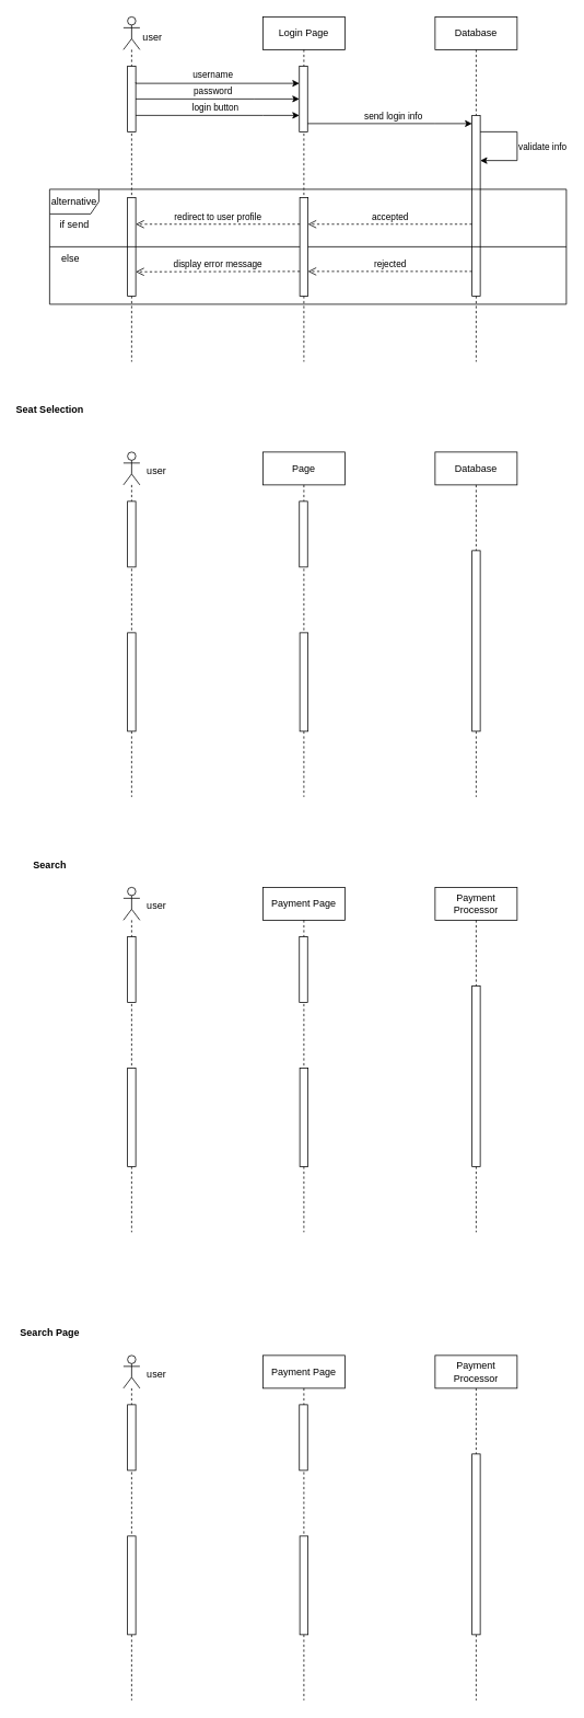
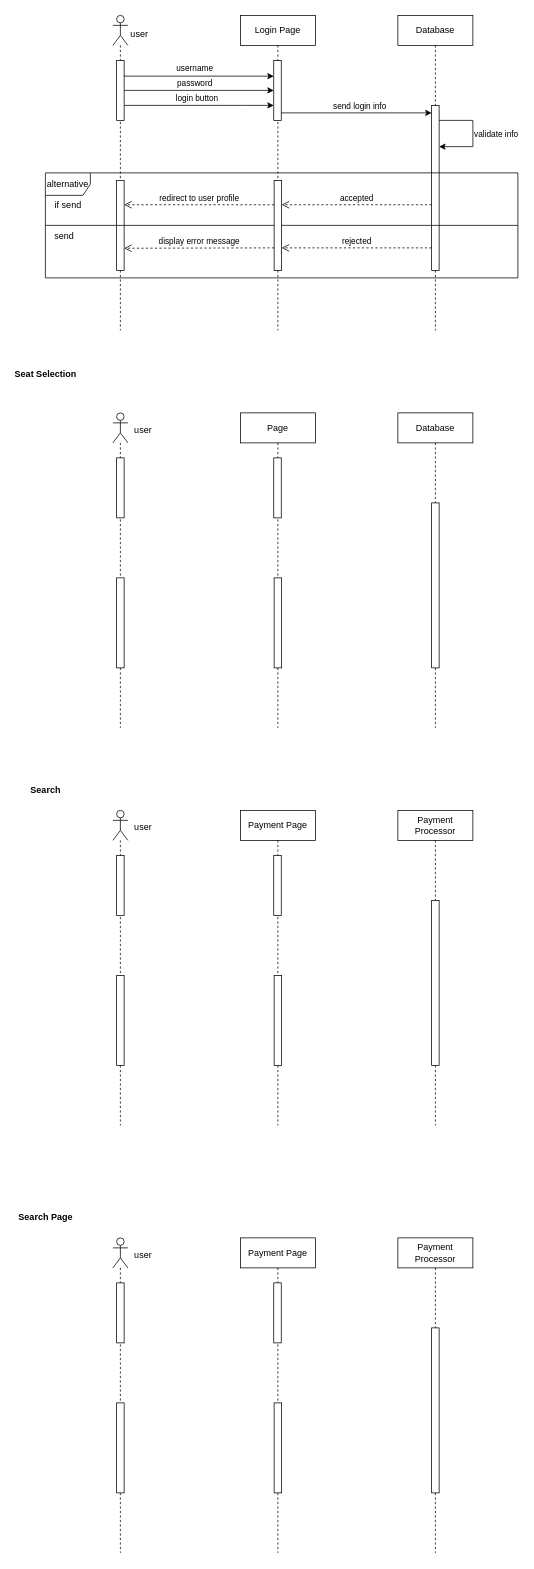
  <mxCell id="0" />
  <mxCell id="1" parent="0" />
  <mxCell id="2" value="Login Page" style="shape=umlLifeline;perimeter=lifelinePerimeter;whiteSpace=wrap;html=1;container=1;dropTarget=0;collapsible=0;recursiveResize=0;outlineConnect=0;portConstraint=eastwest;newEdgeStyle={&quot;curved&quot;:0,&quot;rounded&quot;:0};" vertex="1" parent="1"><mxGeometry x="320" y="20" width="100" height="420" as="geometry" /></mxCell>
  <mxCell id="3" value="" style="html=1;points=[[0,0,0,0,5],[0,1,0,0,-5],[1,0,0,0,5],[1,1,0,0,-5]];perimeter=orthogonalPerimeter;outlineConnect=0;targetShapes=umlLifeline;portConstraint=eastwest;newEdgeStyle={&quot;curved&quot;:0,&quot;rounded&quot;:0};" vertex="1" parent="2"><mxGeometry x="44.5" y="60" width="10" height="80" as="geometry" /></mxCell>
  <mxCell id="4" value="" style="shape=umlLifeline;perimeter=lifelinePerimeter;whiteSpace=wrap;html=1;container=1;dropTarget=0;collapsible=0;recursiveResize=0;outlineConnect=0;portConstraint=eastwest;newEdgeStyle={&quot;curved&quot;:0,&quot;rounded&quot;:0};participant=umlActor;" vertex="1" parent="1"><mxGeometry x="150" y="20" width="20" height="420" as="geometry" /></mxCell>
  <mxCell id="5" value="" style="html=1;points=[[0,0,0,0,5],[0,1,0,0,-5],[1,0,0,0,5],[1,1,0,0,-5]];perimeter=orthogonalPerimeter;outlineConnect=0;targetShapes=umlLifeline;portConstraint=eastwest;newEdgeStyle={&quot;curved&quot;:0,&quot;rounded&quot;:0};" vertex="1" parent="4"><mxGeometry x="5" y="60" width="10" height="80" as="geometry" /></mxCell>
  <mxCell id="6" value="" style="html=1;points=[[0,0,0,0,5],[0,1,0,0,-5],[1,0,0,0,5],[1,1,0,0,-5]];perimeter=orthogonalPerimeter;outlineConnect=0;targetShapes=umlLifeline;portConstraint=eastwest;newEdgeStyle={&quot;curved&quot;:0,&quot;rounded&quot;:0};" vertex="1" parent="4"><mxGeometry x="5" y="220" width="10" height="120" as="geometry" /></mxCell>
  <mxCell id="7" value="Database" style="shape=umlLifeline;perimeter=lifelinePerimeter;whiteSpace=wrap;html=1;container=1;dropTarget=0;collapsible=0;recursiveResize=0;outlineConnect=0;portConstraint=eastwest;newEdgeStyle={&quot;curved&quot;:0,&quot;rounded&quot;:0};" vertex="1" parent="1"><mxGeometry x="530" y="20" width="100" height="420" as="geometry" /></mxCell>
  <mxCell id="8" value="" style="html=1;points=[[0,0,0,0,5],[0,1,0,0,-5],[1,0,0,0,5],[1,1,0,0,-5]];perimeter=orthogonalPerimeter;outlineConnect=0;targetShapes=umlLifeline;portConstraint=eastwest;newEdgeStyle={&quot;curved&quot;:0,&quot;rounded&quot;:0};" vertex="1" parent="7"><mxGeometry x="45" y="120" width="10" height="220" as="geometry" /></mxCell>
  <mxCell id="9" style="edgeStyle=orthogonalEdgeStyle;rounded=0;orthogonalLoop=1;jettySize=auto;html=1;curved=0;exitX=1;exitY=0;exitDx=0;exitDy=5;exitPerimeter=0;" edge="1" parent="7"><mxGeometry relative="1" as="geometry"><mxPoint x="55" y="140" as="sourcePoint" /><mxPoint x="55" y="175" as="targetPoint" /><Array as="points"><mxPoint x="100" y="140" /><mxPoint x="100" y="175" /></Array></mxGeometry></mxCell>
  <mxCell id="10" value="validate info" style="edgeLabel;html=1;align=center;verticalAlign=middle;resizable=0;points=[];" vertex="1" connectable="0" parent="9"><mxGeometry y="1" relative="1" as="geometry"><mxPoint x="29" y="-1" as="offset" /></mxGeometry></mxCell>
  <mxCell id="11" style="edgeStyle=orthogonalEdgeStyle;rounded=0;orthogonalLoop=1;jettySize=auto;html=1;curved=0;" edge="1" parent="1" target="3"><mxGeometry relative="1" as="geometry"><mxPoint x="165" y="100" as="sourcePoint" /><mxPoint x="340" y="100" as="targetPoint" /><Array as="points"><mxPoint x="165" y="101" /></Array></mxGeometry></mxCell>
  <mxCell id="12" value="username" style="edgeLabel;html=1;align=center;verticalAlign=middle;resizable=0;points=[];" vertex="1" connectable="0" parent="11"><mxGeometry x="-0.296" y="-1" relative="1" as="geometry"><mxPoint x="23" y="-12" as="offset" /></mxGeometry></mxCell>
  <mxCell id="13" style="edgeStyle=orthogonalEdgeStyle;rounded=0;orthogonalLoop=1;jettySize=auto;html=1;curved=0;" edge="1" parent="1" target="3"><mxGeometry relative="1" as="geometry"><mxPoint x="165" y="120" as="sourcePoint" /><mxPoint x="369.5" y="120" as="targetPoint" /><Array as="points"><mxPoint x="310" y="120" /><mxPoint x="310" y="120" /></Array></mxGeometry></mxCell>
  <mxCell id="14" value="password" style="edgeLabel;html=1;align=center;verticalAlign=middle;resizable=0;points=[];" vertex="1" connectable="0" parent="13"><mxGeometry x="-0.1" y="2" relative="1" as="geometry"><mxPoint x="3" y="-8" as="offset" /></mxGeometry></mxCell>
  <mxCell id="15" style="edgeStyle=orthogonalEdgeStyle;rounded=0;orthogonalLoop=1;jettySize=auto;html=1;curved=0;" edge="1" parent="1" target="3"><mxGeometry relative="1" as="geometry"><mxPoint x="165" y="140" as="sourcePoint" /><mxPoint x="300" y="150" as="targetPoint" /><Array as="points"><mxPoint x="320" y="140" /><mxPoint x="320" y="140" /></Array></mxGeometry></mxCell>
  <mxCell id="16" value="login button" style="edgeLabel;html=1;align=center;verticalAlign=middle;resizable=0;points=[];" vertex="1" connectable="0" parent="15"><mxGeometry x="-0.042" relative="1" as="geometry"><mxPoint y="-11" as="offset" /></mxGeometry></mxCell>
  <mxCell id="17" style="edgeStyle=orthogonalEdgeStyle;rounded=0;orthogonalLoop=1;jettySize=auto;html=1;curved=0;" edge="1" parent="1" target="8"><mxGeometry relative="1" as="geometry"><mxPoint x="374.5" y="150" as="sourcePoint" /><mxPoint x="570" y="150" as="targetPoint" /><Array as="points"><mxPoint x="530" y="150" /><mxPoint x="530" y="150" /></Array></mxGeometry></mxCell>
  <mxCell id="18" value="send login info" style="edgeLabel;html=1;align=center;verticalAlign=middle;resizable=0;points=[];" vertex="1" connectable="0" parent="17"><mxGeometry x="-0.176" y="1" relative="1" as="geometry"><mxPoint x="21" y="-9" as="offset" /></mxGeometry></mxCell>
  <mxCell id="19" value="alternative" style="shape=umlFrame;whiteSpace=wrap;html=1;pointerEvents=0;" vertex="1" parent="1"><mxGeometry x="60" y="230" width="630" height="140" as="geometry" /></mxCell>
  <mxCell id="20" value="" style="line;strokeWidth=1;fillColor=none;align=left;verticalAlign=middle;spacingTop=-1;spacingLeft=3;spacingRight=3;rotatable=0;labelPosition=right;points=[];portConstraint=eastwest;strokeColor=inherit;" vertex="1" parent="1"><mxGeometry x="60" y="296" width="630" height="8" as="geometry" /></mxCell>
  <mxCell id="21" value="if send" style="text;html=1;align=center;verticalAlign=middle;resizable=0;points=[];autosize=1;strokeColor=none;fillColor=none;" vertex="1" parent="1"><mxGeometry x="60" y="258" width="60" height="30" as="geometry" /></mxCell>
- <mxCell id="22" value="else" style="text;html=1;align=center;verticalAlign=middle;resizable=0;points=[];autosize=1;strokeColor=none;fillColor=none;" vertex="1" parent="1"><mxGeometry x="60" y="300" width="50" height="30" as="geometry" /></mxCell>
+ <mxCell id="22" value="send" style="text;html=1;align=center;verticalAlign=middle;resizable=0;points=[];autosize=1;strokeColor=none;fillColor=none;" vertex="1" parent="1"><mxGeometry x="60" y="300" width="50" height="30" as="geometry" /></mxCell>
  <mxCell id="23" value="" style="html=1;points=[[0,0,0,0,5],[0,1,0,0,-5],[1,0,0,0,5],[1,1,0,0,-5]];perimeter=orthogonalPerimeter;outlineConnect=0;targetShapes=umlLifeline;portConstraint=eastwest;newEdgeStyle={&quot;curved&quot;:0,&quot;rounded&quot;:0};" vertex="1" parent="1"><mxGeometry x="365" y="240" width="10" height="120" as="geometry" /></mxCell>
  <mxCell id="24" value="accepted" style="html=1;verticalAlign=bottom;endArrow=open;dashed=1;endSize=8;curved=0;rounded=0;" edge="1" parent="1"><mxGeometry relative="1" as="geometry"><mxPoint x="575" y="272.5" as="sourcePoint" /><mxPoint x="375" y="272.5" as="targetPoint" /></mxGeometry></mxCell>
  <mxCell id="25" value="rejected" style="html=1;verticalAlign=bottom;endArrow=open;dashed=1;endSize=8;curved=0;rounded=0;" edge="1" parent="1"><mxGeometry relative="1" as="geometry"><mxPoint x="575" y="330" as="sourcePoint" /><mxPoint x="375" y="330" as="targetPoint" /></mxGeometry></mxCell>
  <mxCell id="26" value="redirect to user profile" style="html=1;verticalAlign=bottom;endArrow=open;dashed=1;endSize=8;curved=0;rounded=0;" edge="1" parent="1" target="6"><mxGeometry relative="1" as="geometry"><mxPoint x="365" y="272.5" as="sourcePoint" /><mxPoint x="285" y="272.5" as="targetPoint" /><mxPoint as="offset" /></mxGeometry></mxCell>
  <mxCell id="27" value="display error message" style="html=1;verticalAlign=bottom;endArrow=open;dashed=1;endSize=8;curved=0;rounded=0;" edge="1" parent="1"><mxGeometry relative="1" as="geometry"><mxPoint x="365" y="330" as="sourcePoint" /><mxPoint x="165" y="330.5" as="targetPoint" /><mxPoint as="offset" /></mxGeometry></mxCell>
  <mxCell id="28" value="Page" style="shape=umlLifeline;perimeter=lifelinePerimeter;whiteSpace=wrap;html=1;container=1;dropTarget=0;collapsible=0;recursiveResize=0;outlineConnect=0;portConstraint=eastwest;newEdgeStyle={&quot;curved&quot;:0,&quot;rounded&quot;:0};" vertex="1" parent="1"><mxGeometry x="320" y="550" width="100" height="420" as="geometry" /></mxCell>
  <mxCell id="29" value="" style="html=1;points=[[0,0,0,0,5],[0,1,0,0,-5],[1,0,0,0,5],[1,1,0,0,-5]];perimeter=orthogonalPerimeter;outlineConnect=0;targetShapes=umlLifeline;portConstraint=eastwest;newEdgeStyle={&quot;curved&quot;:0,&quot;rounded&quot;:0};" vertex="1" parent="28"><mxGeometry x="44.5" y="60" width="10" height="80" as="geometry" /></mxCell>
  <mxCell id="30" value="Seat Selection" style="text;align=center;fontStyle=1;verticalAlign=middle;spacingLeft=3;spacingRight=3;strokeColor=none;rotatable=0;points=[[0,0.5],[1,0.5]];portConstraint=eastwest;html=1;" vertex="1" parent="1"><mxGeometry x="20" y="485" width="80" height="26" as="geometry" /></mxCell>
  <mxCell id="31" value="" style="shape=umlLifeline;perimeter=lifelinePerimeter;whiteSpace=wrap;html=1;container=1;dropTarget=0;collapsible=0;recursiveResize=0;outlineConnect=0;portConstraint=eastwest;newEdgeStyle={&quot;curved&quot;:0,&quot;rounded&quot;:0};participant=umlActor;" vertex="1" parent="1"><mxGeometry x="150" y="550" width="20" height="420" as="geometry" /></mxCell>
  <mxCell id="32" value="" style="html=1;points=[[0,0,0,0,5],[0,1,0,0,-5],[1,0,0,0,5],[1,1,0,0,-5]];perimeter=orthogonalPerimeter;outlineConnect=0;targetShapes=umlLifeline;portConstraint=eastwest;newEdgeStyle={&quot;curved&quot;:0,&quot;rounded&quot;:0};" vertex="1" parent="31"><mxGeometry x="5" y="60" width="10" height="80" as="geometry" /></mxCell>
  <mxCell id="33" value="" style="html=1;points=[[0,0,0,0,5],[0,1,0,0,-5],[1,0,0,0,5],[1,1,0,0,-5]];perimeter=orthogonalPerimeter;outlineConnect=0;targetShapes=umlLifeline;portConstraint=eastwest;newEdgeStyle={&quot;curved&quot;:0,&quot;rounded&quot;:0};" vertex="1" parent="31"><mxGeometry x="5" y="220" width="10" height="120" as="geometry" /></mxCell>
  <mxCell id="34" value="Database" style="shape=umlLifeline;perimeter=lifelinePerimeter;whiteSpace=wrap;html=1;container=1;dropTarget=0;collapsible=0;recursiveResize=0;outlineConnect=0;portConstraint=eastwest;newEdgeStyle={&quot;curved&quot;:0,&quot;rounded&quot;:0};" vertex="1" parent="1"><mxGeometry x="530" y="550" width="100" height="420" as="geometry" /></mxCell>
  <mxCell id="35" value="" style="html=1;points=[[0,0,0,0,5],[0,1,0,0,-5],[1,0,0,0,5],[1,1,0,0,-5]];perimeter=orthogonalPerimeter;outlineConnect=0;targetShapes=umlLifeline;portConstraint=eastwest;newEdgeStyle={&quot;curved&quot;:0,&quot;rounded&quot;:0};" vertex="1" parent="34"><mxGeometry x="45" y="120" width="10" height="220" as="geometry" /></mxCell>
  <mxCell id="36" value="" style="html=1;points=[[0,0,0,0,5],[0,1,0,0,-5],[1,0,0,0,5],[1,1,0,0,-5]];perimeter=orthogonalPerimeter;outlineConnect=0;targetShapes=umlLifeline;portConstraint=eastwest;newEdgeStyle={&quot;curved&quot;:0,&quot;rounded&quot;:0};" vertex="1" parent="1"><mxGeometry x="365" y="770" width="10" height="120" as="geometry" /></mxCell>
  <mxCell id="37" value="user" style="text;html=1;align=center;verticalAlign=middle;resizable=0;points=[];autosize=1;strokeColor=none;fillColor=none;" vertex="1" parent="1"><mxGeometry x="160" y="30" width="50" height="30" as="geometry" /></mxCell>
  <mxCell id="38" value="user" style="text;html=1;align=center;verticalAlign=middle;resizable=0;points=[];autosize=1;strokeColor=none;fillColor=none;" vertex="1" parent="1"><mxGeometry x="165" y="558" width="50" height="30" as="geometry" /></mxCell>
  <mxCell id="39" value="Payment Page" style="shape=umlLifeline;perimeter=lifelinePerimeter;whiteSpace=wrap;html=1;container=1;dropTarget=0;collapsible=0;recursiveResize=0;outlineConnect=0;portConstraint=eastwest;newEdgeStyle={&quot;curved&quot;:0,&quot;rounded&quot;:0};" vertex="1" parent="1"><mxGeometry x="320" y="1080" width="100" height="420" as="geometry" /></mxCell>
  <mxCell id="40" value="" style="html=1;points=[[0,0,0,0,5],[0,1,0,0,-5],[1,0,0,0,5],[1,1,0,0,-5]];perimeter=orthogonalPerimeter;outlineConnect=0;targetShapes=umlLifeline;portConstraint=eastwest;newEdgeStyle={&quot;curved&quot;:0,&quot;rounded&quot;:0};" vertex="1" parent="39"><mxGeometry x="44.5" y="60" width="10" height="80" as="geometry" /></mxCell>
  <mxCell id="41" value="Search" style="text;align=center;fontStyle=1;verticalAlign=middle;spacingLeft=3;spacingRight=3;strokeColor=none;rotatable=0;points=[[0,0.5],[1,0.5]];portConstraint=eastwest;html=1;" vertex="1" parent="1"><mxGeometry x="20" y="1040" width="80" height="26" as="geometry" /></mxCell>
  <mxCell id="42" value="" style="shape=umlLifeline;perimeter=lifelinePerimeter;whiteSpace=wrap;html=1;container=1;dropTarget=0;collapsible=0;recursiveResize=0;outlineConnect=0;portConstraint=eastwest;newEdgeStyle={&quot;curved&quot;:0,&quot;rounded&quot;:0};participant=umlActor;" vertex="1" parent="1"><mxGeometry x="150" y="1080" width="20" height="420" as="geometry" /></mxCell>
  <mxCell id="43" value="" style="html=1;points=[[0,0,0,0,5],[0,1,0,0,-5],[1,0,0,0,5],[1,1,0,0,-5]];perimeter=orthogonalPerimeter;outlineConnect=0;targetShapes=umlLifeline;portConstraint=eastwest;newEdgeStyle={&quot;curved&quot;:0,&quot;rounded&quot;:0};" vertex="1" parent="42"><mxGeometry x="5" y="60" width="10" height="80" as="geometry" /></mxCell>
  <mxCell id="44" value="" style="html=1;points=[[0,0,0,0,5],[0,1,0,0,-5],[1,0,0,0,5],[1,1,0,0,-5]];perimeter=orthogonalPerimeter;outlineConnect=0;targetShapes=umlLifeline;portConstraint=eastwest;newEdgeStyle={&quot;curved&quot;:0,&quot;rounded&quot;:0};" vertex="1" parent="42"><mxGeometry x="5" y="220" width="10" height="120" as="geometry" /></mxCell>
  <mxCell id="45" value="Payment Processor" style="shape=umlLifeline;perimeter=lifelinePerimeter;whiteSpace=wrap;html=1;container=1;dropTarget=0;collapsible=0;recursiveResize=0;outlineConnect=0;portConstraint=eastwest;newEdgeStyle={&quot;curved&quot;:0,&quot;rounded&quot;:0};" vertex="1" parent="1"><mxGeometry x="530" y="1080" width="100" height="420" as="geometry" /></mxCell>
  <mxCell id="46" value="" style="html=1;points=[[0,0,0,0,5],[0,1,0,0,-5],[1,0,0,0,5],[1,1,0,0,-5]];perimeter=orthogonalPerimeter;outlineConnect=0;targetShapes=umlLifeline;portConstraint=eastwest;newEdgeStyle={&quot;curved&quot;:0,&quot;rounded&quot;:0};" vertex="1" parent="45"><mxGeometry x="45" y="120" width="10" height="220" as="geometry" /></mxCell>
  <mxCell id="47" value="" style="html=1;points=[[0,0,0,0,5],[0,1,0,0,-5],[1,0,0,0,5],[1,1,0,0,-5]];perimeter=orthogonalPerimeter;outlineConnect=0;targetShapes=umlLifeline;portConstraint=eastwest;newEdgeStyle={&quot;curved&quot;:0,&quot;rounded&quot;:0};" vertex="1" parent="1"><mxGeometry x="365" y="1300" width="10" height="120" as="geometry" /></mxCell>
  <mxCell id="48" value="user" style="text;html=1;align=center;verticalAlign=middle;resizable=0;points=[];autosize=1;strokeColor=none;fillColor=none;" vertex="1" parent="1"><mxGeometry x="165" y="1088" width="50" height="30" as="geometry" /></mxCell>
  <mxCell id="49" value="Payment Page" style="shape=umlLifeline;perimeter=lifelinePerimeter;whiteSpace=wrap;html=1;container=1;dropTarget=0;collapsible=0;recursiveResize=0;outlineConnect=0;portConstraint=eastwest;newEdgeStyle={&quot;curved&quot;:0,&quot;rounded&quot;:0};" vertex="1" parent="1"><mxGeometry x="320" y="1650" width="100" height="420" as="geometry" /></mxCell>
  <mxCell id="50" value="" style="html=1;points=[[0,0,0,0,5],[0,1,0,0,-5],[1,0,0,0,5],[1,1,0,0,-5]];perimeter=orthogonalPerimeter;outlineConnect=0;targetShapes=umlLifeline;portConstraint=eastwest;newEdgeStyle={&quot;curved&quot;:0,&quot;rounded&quot;:0};" vertex="1" parent="49"><mxGeometry x="44.5" y="60" width="10" height="80" as="geometry" /></mxCell>
  <mxCell id="51" value="Search Page" style="text;align=center;fontStyle=1;verticalAlign=middle;spacingLeft=3;spacingRight=3;strokeColor=none;rotatable=0;points=[[0,0.5],[1,0.5]];portConstraint=eastwest;html=1;" vertex="1" parent="1"><mxGeometry x="20" y="1610" width="80" height="26" as="geometry" /></mxCell>
  <mxCell id="52" value="" style="shape=umlLifeline;perimeter=lifelinePerimeter;whiteSpace=wrap;html=1;container=1;dropTarget=0;collapsible=0;recursiveResize=0;outlineConnect=0;portConstraint=eastwest;newEdgeStyle={&quot;curved&quot;:0,&quot;rounded&quot;:0};participant=umlActor;" vertex="1" parent="1"><mxGeometry x="150" y="1650" width="20" height="420" as="geometry" /></mxCell>
  <mxCell id="53" value="" style="html=1;points=[[0,0,0,0,5],[0,1,0,0,-5],[1,0,0,0,5],[1,1,0,0,-5]];perimeter=orthogonalPerimeter;outlineConnect=0;targetShapes=umlLifeline;portConstraint=eastwest;newEdgeStyle={&quot;curved&quot;:0,&quot;rounded&quot;:0};" vertex="1" parent="52"><mxGeometry x="5" y="60" width="10" height="80" as="geometry" /></mxCell>
  <mxCell id="54" value="" style="html=1;points=[[0,0,0,0,5],[0,1,0,0,-5],[1,0,0,0,5],[1,1,0,0,-5]];perimeter=orthogonalPerimeter;outlineConnect=0;targetShapes=umlLifeline;portConstraint=eastwest;newEdgeStyle={&quot;curved&quot;:0,&quot;rounded&quot;:0};" vertex="1" parent="52"><mxGeometry x="5" y="220" width="10" height="120" as="geometry" /></mxCell>
  <mxCell id="55" value="Payment Processor" style="shape=umlLifeline;perimeter=lifelinePerimeter;whiteSpace=wrap;html=1;container=1;dropTarget=0;collapsible=0;recursiveResize=0;outlineConnect=0;portConstraint=eastwest;newEdgeStyle={&quot;curved&quot;:0,&quot;rounded&quot;:0};" vertex="1" parent="1"><mxGeometry x="530" y="1650" width="100" height="420" as="geometry" /></mxCell>
  <mxCell id="56" value="" style="html=1;points=[[0,0,0,0,5],[0,1,0,0,-5],[1,0,0,0,5],[1,1,0,0,-5]];perimeter=orthogonalPerimeter;outlineConnect=0;targetShapes=umlLifeline;portConstraint=eastwest;newEdgeStyle={&quot;curved&quot;:0,&quot;rounded&quot;:0};" vertex="1" parent="55"><mxGeometry x="45" y="120" width="10" height="220" as="geometry" /></mxCell>
  <mxCell id="57" value="" style="html=1;points=[[0,0,0,0,5],[0,1,0,0,-5],[1,0,0,0,5],[1,1,0,0,-5]];perimeter=orthogonalPerimeter;outlineConnect=0;targetShapes=umlLifeline;portConstraint=eastwest;newEdgeStyle={&quot;curved&quot;:0,&quot;rounded&quot;:0};" vertex="1" parent="1"><mxGeometry x="365" y="1870" width="10" height="120" as="geometry" /></mxCell>
  <mxCell id="58" value="user" style="text;html=1;align=center;verticalAlign=middle;resizable=0;points=[];autosize=1;strokeColor=none;fillColor=none;" vertex="1" parent="1"><mxGeometry x="165" y="1658" width="50" height="30" as="geometry" /></mxCell>
